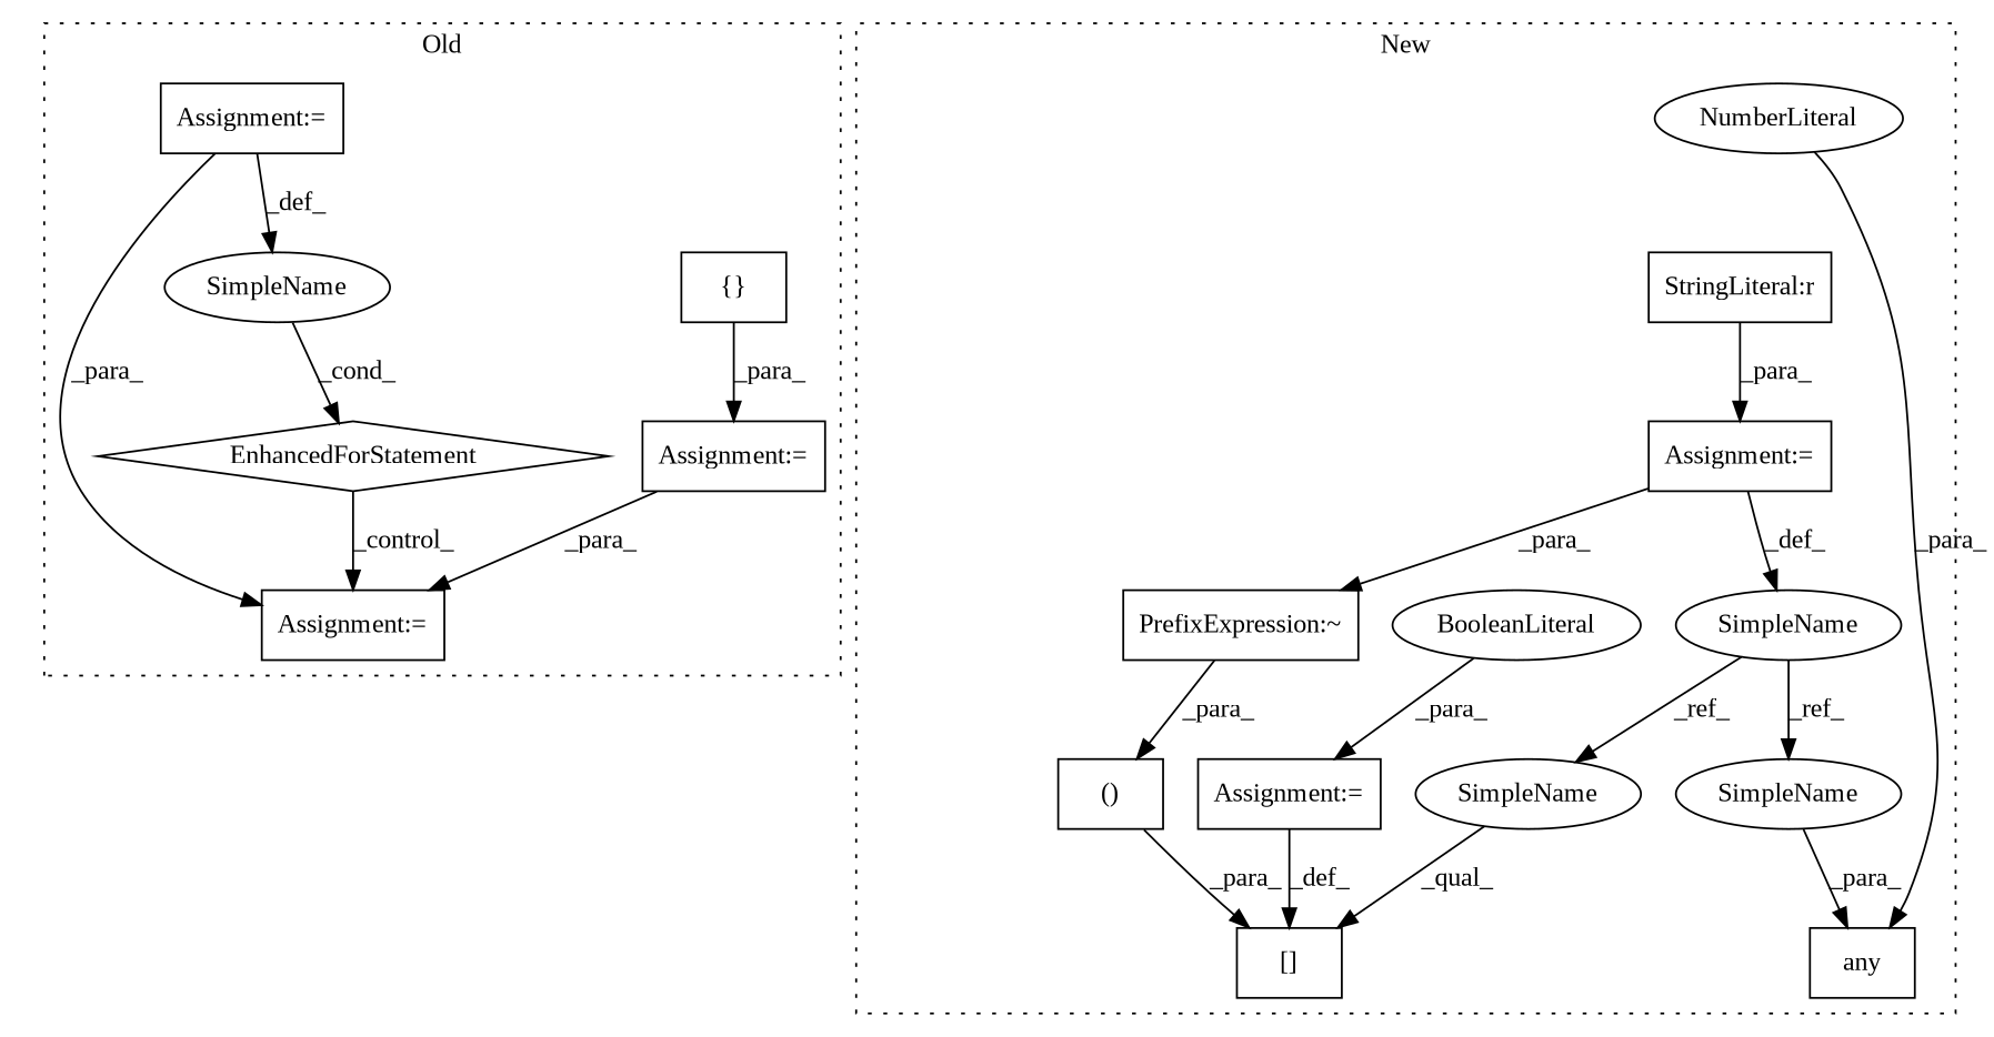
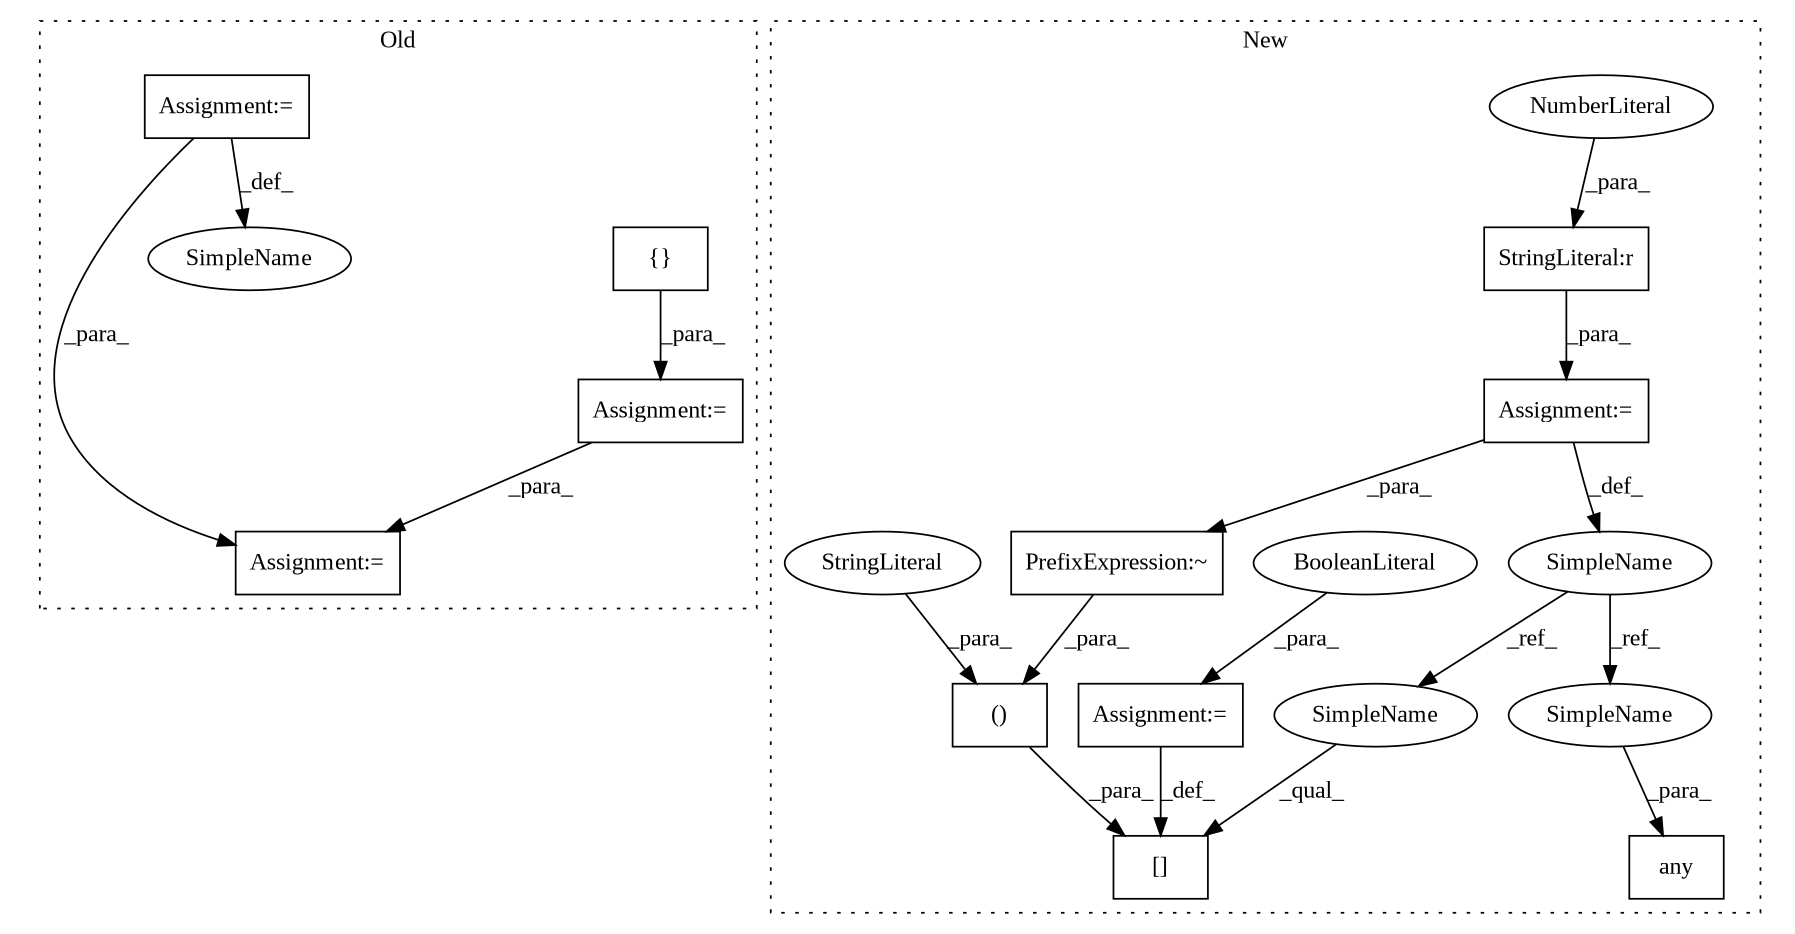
  digraph {
    fontname="Liberation Serif"
    node [a=7 fontname="Liberation Serif" l=1 s="1402,1496" shape=box]
    edge [fontname="Liberation Serif"]
    n1 [a=4 l=2 label="{}" s=1018]
    n2 [l=16 label="Assignment:=" s=1560]
-   n3 [a=70 l="53,2" label=EnhancedForStatement shape=diamond]
    n4 [a=42 l=9 label=SimpleName s=1459 shape=ellipse]
    n5 [label="Assignment:=" s=1008]
    n6 [l="53,2" label="Assignment:="]
    n7 [a=32 l="4,1" label=any s="1236,1254"]
    n8 [label="Assignment:=" s=1144]
    n9 [a=106 l=55 label="()" s=1200]
    n10 [a=34 label=NumberLiteral s=1253 shape=ellipse]
    n11 [a=2 l="18,2" label="[]" s="1182,1255"]
    n12 [a=42 l=12 label=SimpleName s=1132 shape=ellipse]
+   n13 [a=45 l=16 label=StringLiteral s=1200 shape=ellipse]
    n14 [a=27 l=4 label="StringLiteral:r" s=1017]
    n15 [label="Assignment:=" s=1257]
    n16 [a=9 l=4 label=BooleanLiteral s=1258 shape=ellipse]
    n17 [a=38 label="PrefixExpression:~" s=1229]
    n18 [a=42 l=12 label=SimpleName s=1240 shape=ellipse]
    n19 [a=42 l=12 label=SimpleName s=1182 shape=ellipse]
    subgraph cluster_1 {
      label=Old
      style=dotted
      n1
      n2
-     n3
      n4
      n5
      n6
    }
    subgraph cluster_2 {
      label=New
      style=dotted
      n7
      n8
      n9
      n10
      n11
      n12
+     n13
      n14
      n15
      n16
      n17
      n18
      n19
    }
    n1 -> n5 [label=_para_]
-   n3 -> n2 [label=_control_]
-   n4 -> n3 [label=_cond_]
    n5 -> n2 [label=_para_]
    n6 -> n2 [label=_para_]
    n6 -> n4 [label=_def_]
    n8 -> n12 [label=_def_]
    n8 -> n17 [label=_para_]
    n9 -> n11 [label=_para_]
-   n10 -> n7 [label=_para_]
+   n10 -> n14 [label=_para_]
    n12 -> n18 [label=_ref_]
    n12 -> n19 [label=_ref_]
+   n13 -> n9 [label=_para_]
    n14 -> n8 [label=_para_]
    n15 -> n11 [label=_def_]
    n16 -> n15 [label=_para_]
    n17 -> n9 [label=_para_]
    n18 -> n7 [label=_para_]
    n19 -> n11 [label=_qual_]
  }
